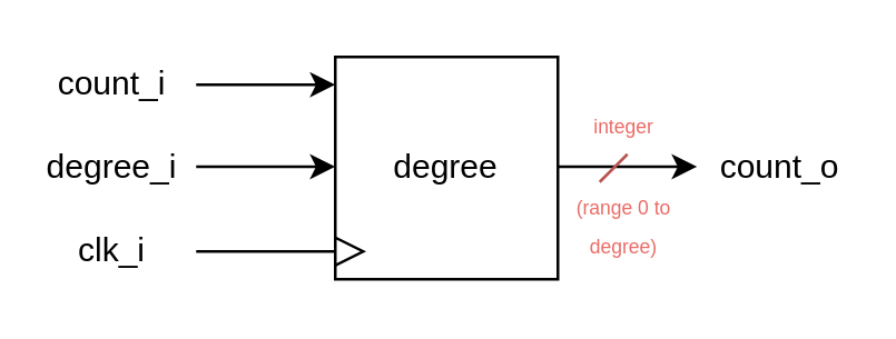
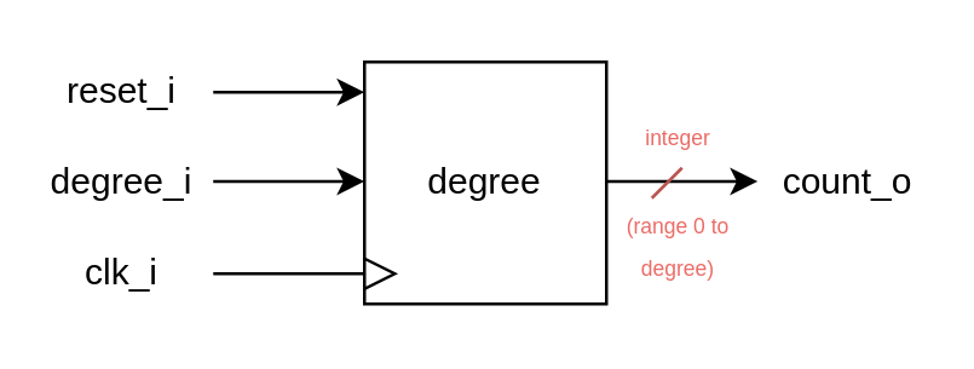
  <mxCell id="0" />
  <mxCell id="1" parent="0" />
  <mxCell id="2" value="degree" style="whiteSpace=wrap;html=1;aspect=fixed;" vertex="1" parent="1"><mxGeometry x="120" y="20" width="80" height="80" as="geometry" /></mxCell>
  <mxCell id="3" value="" style="endArrow=classic;html=1;" edge="1" parent="1"><mxGeometry width="50" height="50" relative="1" as="geometry"><mxPoint x="70" y="30" as="sourcePoint" /><mxPoint x="120" y="30" as="targetPoint" /></mxGeometry></mxCell>
  <mxCell id="4" value="" style="endArrow=classic;html=1;" edge="1" parent="1"><mxGeometry width="50" height="50" relative="1" as="geometry"><mxPoint x="70" y="59.5" as="sourcePoint" /><mxPoint x="120" y="59.5" as="targetPoint" /></mxGeometry></mxCell>
  <mxCell id="5" value="" style="endArrow=classic;html=1;" edge="1" parent="1"><mxGeometry width="50" height="50" relative="1" as="geometry"><mxPoint x="200" y="59.5" as="sourcePoint" /><mxPoint x="250" y="59.5" as="targetPoint" /></mxGeometry></mxCell>
  <mxCell id="6" value="" style="endArrow=none;html=1;" edge="1" parent="1"><mxGeometry width="50" height="50" relative="1" as="geometry"><mxPoint x="70" y="90" as="sourcePoint" /><mxPoint x="120" y="90" as="targetPoint" /></mxGeometry></mxCell>
  <mxCell id="7" value="" style="triangle;whiteSpace=wrap;html=1;" vertex="1" parent="1"><mxGeometry x="120" y="85" width="10" height="10" as="geometry" /></mxCell>
- <mxCell id="8" value="count_i" style="text;html=1;strokeColor=none;fillColor=none;align=center;verticalAlign=middle;whiteSpace=wrap;rounded=0;" vertex="1" parent="1"><mxGeometry x="20" y="20" width="40" height="20" as="geometry" /></mxCell>
+ <mxCell id="8" value="reset_i" style="text;html=1;strokeColor=none;fillColor=none;align=center;verticalAlign=middle;whiteSpace=wrap;rounded=0;" vertex="1" parent="1"><mxGeometry x="20" y="20" width="40" height="20" as="geometry" /></mxCell>
  <mxCell id="9" value="degree_i" style="text;html=1;strokeColor=none;fillColor=none;align=center;verticalAlign=middle;whiteSpace=wrap;rounded=0;" vertex="1" parent="1"><mxGeometry x="20" y="50" width="40" height="20" as="geometry" /></mxCell>
  <mxCell id="10" value="clk_i" style="text;html=1;strokeColor=none;fillColor=none;align=center;verticalAlign=middle;whiteSpace=wrap;rounded=0;" vertex="1" parent="1"><mxGeometry x="20" y="80" width="40" height="20" as="geometry" /></mxCell>
  <mxCell id="11" value="count_o" style="text;html=1;strokeColor=none;fillColor=none;align=center;verticalAlign=middle;whiteSpace=wrap;rounded=0;" vertex="1" parent="1"><mxGeometry x="260" y="50" width="40" height="20" as="geometry" /></mxCell>
  <mxCell id="12" value="" style="endArrow=none;html=1;fillColor=#f8cecc;strokeColor=#b85450;" edge="1" parent="1"><mxGeometry width="50" height="50" relative="1" as="geometry"><mxPoint x="225" y="55" as="sourcePoint" /><mxPoint x="215" y="65" as="targetPoint" /></mxGeometry></mxCell>
  <mxCell id="13" value="&lt;div&gt;&lt;font style=&quot;font-size: 7px&quot; color=&quot;#EA6B66&quot;&gt;integer &lt;br&gt;&lt;/font&gt;&lt;/div&gt;&lt;div&gt;&lt;font style=&quot;font-size: 7px&quot; color=&quot;#EA6B66&quot;&gt;&lt;br&gt;&lt;/font&gt;&lt;/div&gt;&lt;div&gt;&lt;font style=&quot;font-size: 7px&quot; color=&quot;#EA6B66&quot;&gt;(range 0 to degree)&lt;/font&gt;&lt;/div&gt;" style="text;html=1;strokeColor=none;fillColor=none;align=center;verticalAlign=middle;whiteSpace=wrap;rounded=0;rotation=0;" vertex="1" parent="1"><mxGeometry x="199" y="55" width="50" height="20" as="geometry" /></mxCell>
